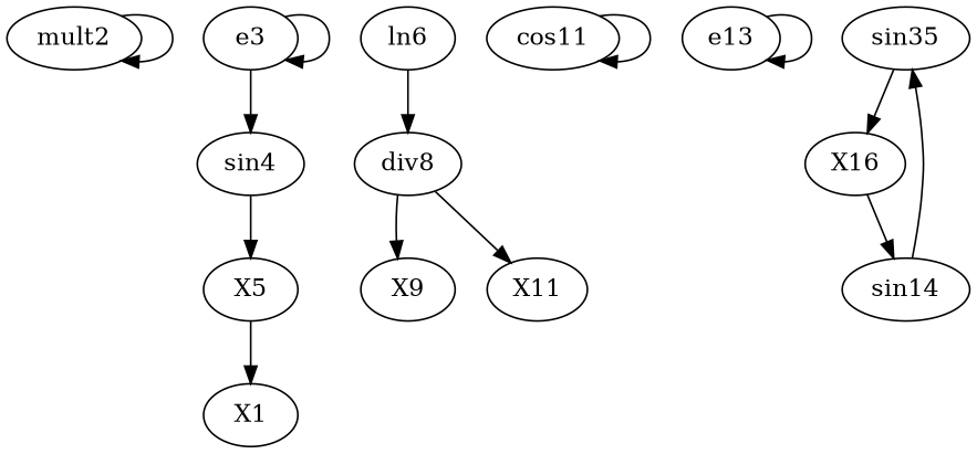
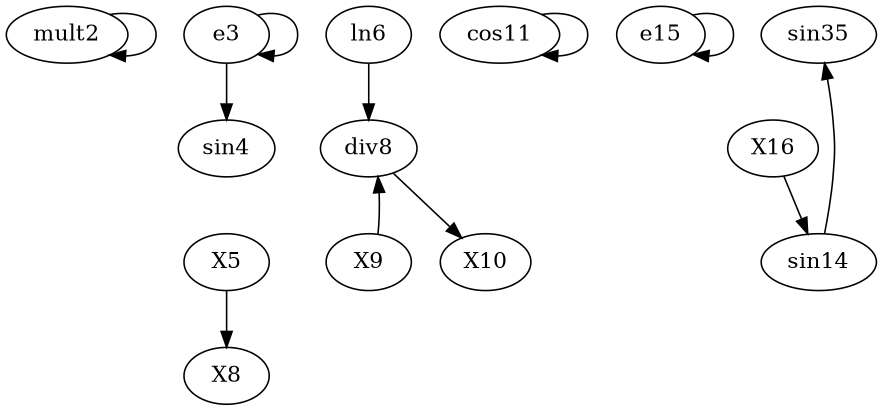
  digraph {
    mult2
    e3
    sin4
    X5
-   X1
+   X1 [label=X8]
    n6 [label=ln6]
    div8
    X9
-   X10 [label=X11]
+   X10
    cos11
-   e13
+   e13 [label=e15]
    n12 [label=sin35]
    sin14
    X16
    mult2 -> mult2
    e3 -> e3
    e3 -> sin4
-   sin4 -> X5
    X5 -> X1
    n6 -> div8
-   div8 -> X9
+   X9 -> div8
    div8 -> X10
    cos11 -> cos11
    e13 -> e13
-   n12 -> X16
    sin14 -> n12
    X16 -> sin14
  }
